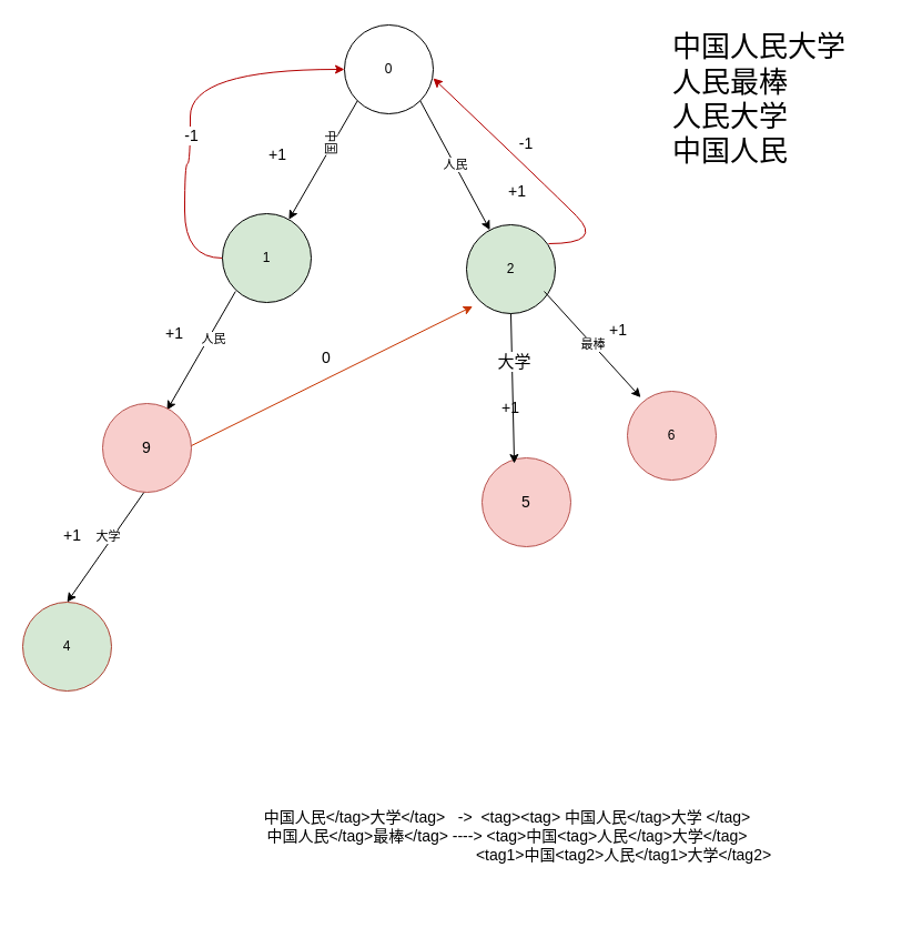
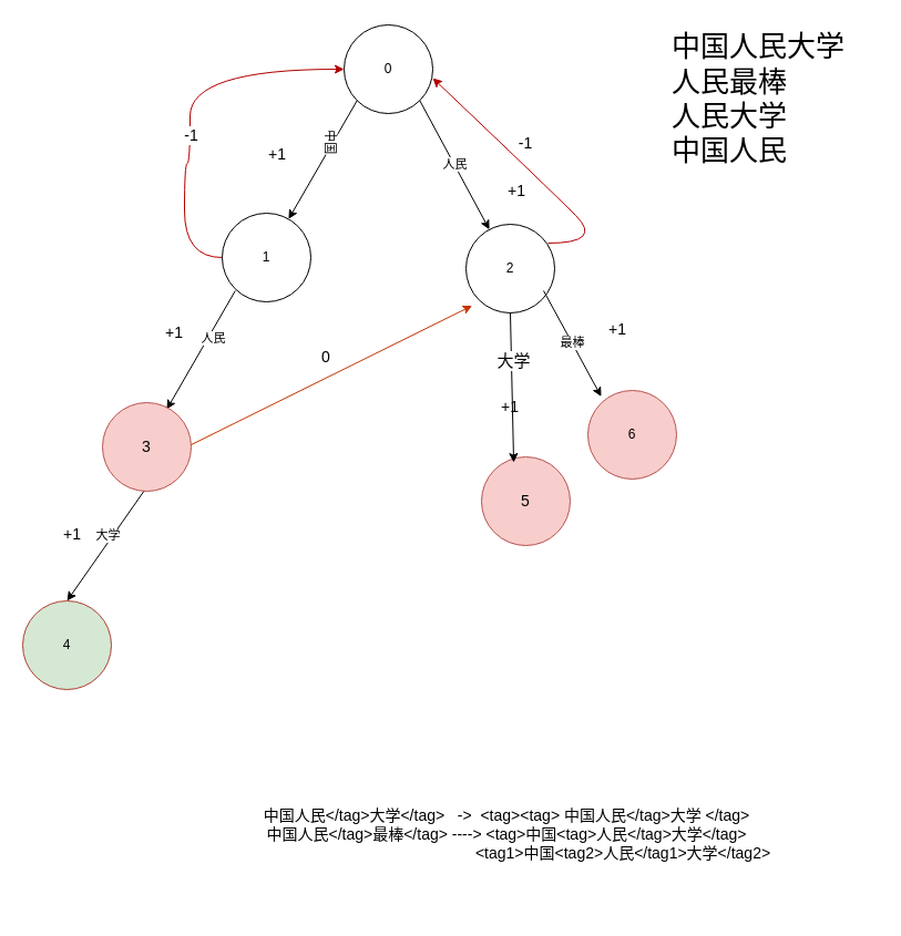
  <mxCell id="0" />
  <mxCell id="1" parent="0" />
  <mxCell id="2" value="0" style="ellipse;whiteSpace=wrap;html=1;aspect=fixed;" parent="1" vertex="1"><mxGeometry x="310" y="22" width="80" height="80" as="geometry" /></mxCell>
  <mxCell id="3" style="edgeStyle=orthogonalEdgeStyle;orthogonalLoop=1;jettySize=auto;html=1;entryX=0;entryY=0.5;entryDx=0;entryDy=0;fontSize=14;curved=1;fillColor=#e51400;strokeColor=#B20000;" parent="1" source="5" target="2" edge="1"><mxGeometry relative="1" as="geometry"><Array as="points"><mxPoint x="166" y="232" /><mxPoint x="166" y="147" /><mxPoint x="171" y="147" /><mxPoint x="171" y="62" /></Array></mxGeometry></mxCell>
  <mxCell id="4" value="-1" style="edgeLabel;html=1;align=center;verticalAlign=middle;resizable=0;points=[];fontSize=14;" parent="3" vertex="1" connectable="0"><mxGeometry x="-0.138" relative="1" as="geometry"><mxPoint as="offset" /></mxGeometry></mxCell>
- <mxCell id="5" value="1" style="ellipse;whiteSpace=wrap;html=1;aspect=fixed;fillColor=#d5e8d4;" parent="1" vertex="1"><mxGeometry x="200" y="192" width="80" height="80" as="geometry" /></mxCell>
+ <mxCell id="5" value="1" style="ellipse;whiteSpace=wrap;html=1;aspect=fixed;" parent="1" vertex="1"><mxGeometry x="200" y="192" width="80" height="80" as="geometry" /></mxCell>
  <mxCell id="6" value="" style="endArrow=classic;html=1;rounded=0;exitX=0;exitY=1;exitDx=0;exitDy=0;" parent="1" source="2" target="5" edge="1"><mxGeometry width="50" height="50" relative="1" as="geometry"><mxPoint x="360" y="302" as="sourcePoint" /><mxPoint x="410" y="252" as="targetPoint" /></mxGeometry></mxCell>
  <mxCell id="7" value="中国" style="edgeLabel;html=1;align=center;verticalAlign=middle;resizable=0;points=[];rotation=90;" parent="6" vertex="1" connectable="0"><mxGeometry x="-0.302" y="-1" relative="1" as="geometry"><mxPoint as="offset" /></mxGeometry></mxCell>
  <mxCell id="8" value="" style="endArrow=classic;html=1;rounded=0;exitX=0;exitY=1;exitDx=0;exitDy=0;" parent="1" edge="1"><mxGeometry width="50" height="50" relative="1" as="geometry"><mxPoint x="211.796" y="262.004" as="sourcePoint" /><mxPoint x="150.005" y="369.036" as="targetPoint" /></mxGeometry></mxCell>
  <mxCell id="9" value="人民" style="edgeLabel;html=1;align=center;verticalAlign=middle;resizable=0;points=[];" parent="8" vertex="1" connectable="0"><mxGeometry x="-0.237" y="4" relative="1" as="geometry"><mxPoint as="offset" /></mxGeometry></mxCell>
  <mxCell id="10" value="4" style="ellipse;whiteSpace=wrap;html=1;aspect=fixed;fillColor=#d5e8d4;strokeColor=#ae4132;" parent="1" vertex="1"><mxGeometry x="20" y="542" width="80" height="80" as="geometry" /></mxCell>
  <mxCell id="11" value="" style="endArrow=classic;html=1;rounded=0;exitX=0.5;exitY=1;exitDx=0;exitDy=0;entryX=0.5;entryY=0;entryDx=0;entryDy=0;" parent="1" target="10" edge="1"><mxGeometry width="50" height="50" relative="1" as="geometry"><mxPoint x="130" y="442" as="sourcePoint" /><mxPoint x="410" y="352" as="targetPoint" /></mxGeometry></mxCell>
  <mxCell id="12" value="大学" style="edgeLabel;html=1;align=center;verticalAlign=middle;resizable=0;points=[];" parent="11" vertex="1" connectable="0"><mxGeometry x="-0.153" y="-4" relative="1" as="geometry"><mxPoint as="offset" /></mxGeometry></mxCell>
- <mxCell id="13" value="2" style="ellipse;whiteSpace=wrap;html=1;aspect=fixed;fillColor=#d5e8d4;" parent="1" vertex="1"><mxGeometry x="420" y="202" width="80" height="80" as="geometry" /></mxCell>
+ <mxCell id="13" value="2" style="ellipse;whiteSpace=wrap;html=1;aspect=fixed;" parent="1" vertex="1"><mxGeometry x="420" y="202" width="80" height="80" as="geometry" /></mxCell>
  <mxCell id="14" value="人民" style="endArrow=classic;html=1;rounded=0;exitX=1;exitY=1;exitDx=0;exitDy=0;" parent="1" source="2" target="13" edge="1"><mxGeometry width="50" height="50" relative="1" as="geometry"><mxPoint x="360" y="402" as="sourcePoint" /><mxPoint x="410" y="352" as="targetPoint" /></mxGeometry></mxCell>
- <mxCell id="15" value="6" style="ellipse;whiteSpace=wrap;html=1;aspect=fixed;fillColor=#f8cecc;strokeColor=#b85450;" parent="1" vertex="1"><mxGeometry x="565" y="352" width="80" height="80" as="geometry" /></mxCell>
+ <mxCell id="15" value="6" style="ellipse;whiteSpace=wrap;html=1;aspect=fixed;fillColor=#f8cecc;strokeColor=#b85450;" parent="1" vertex="1"><mxGeometry x="530" y="352" width="80" height="80" as="geometry" /></mxCell>
  <mxCell id="16" value="最棒" style="endArrow=classic;html=1;rounded=0;exitX=1;exitY=1;exitDx=0;exitDy=0;entryX=0.15;entryY=0.069;entryDx=0;entryDy=0;entryPerimeter=0;" parent="1" target="15" edge="1"><mxGeometry width="50" height="50" relative="1" as="geometry"><mxPoint x="490.004" y="262.004" as="sourcePoint" /><mxPoint x="552.812" y="378.471" as="targetPoint" /></mxGeometry></mxCell>
  <mxCell id="17" value="&lt;h1 style=&quot;font-size: 26px;&quot;&gt;&lt;div style=&quot;font-weight: 400;&quot;&gt;中国人民大学&lt;br&gt;人民最棒&lt;/div&gt;&lt;div style=&quot;font-weight: 400;&quot;&gt;人民大学&lt;br&gt;中国人民&lt;/div&gt;&lt;/h1&gt;" style="text;html=1;strokeColor=none;fillColor=none;spacing=5;spacingTop=-20;whiteSpace=wrap;overflow=hidden;rounded=0;" parent="1" vertex="1"><mxGeometry x="601" y="20" width="190" height="140" as="geometry" /></mxCell>
  <mxCell id="18" value="5" style="ellipse;whiteSpace=wrap;html=1;aspect=fixed;fontSize=14;fillColor=#f8cecc;strokeColor=#b85450;" parent="1" vertex="1"><mxGeometry x="434" y="412" width="80" height="80" as="geometry" /></mxCell>
  <mxCell id="19" value="" style="endArrow=classic;html=1;rounded=0;fontSize=26;entryX=0.363;entryY=0.063;entryDx=0;entryDy=0;entryPerimeter=0;" parent="1" target="18" edge="1"><mxGeometry width="50" height="50" relative="1" as="geometry"><mxPoint x="460" y="282" as="sourcePoint" /><mxPoint x="330" y="332" as="targetPoint" /></mxGeometry></mxCell>
  <mxCell id="20" value="&lt;font style=&quot;font-size: 15px;&quot;&gt;大学&lt;/font&gt;" style="edgeLabel;html=1;align=center;verticalAlign=middle;resizable=0;points=[];fontSize=15;" parent="19" vertex="1" connectable="0"><mxGeometry x="-0.359" y="2" relative="1" as="geometry"><mxPoint as="offset" /></mxGeometry></mxCell>
  <mxCell id="21" value="中国人民&amp;lt;/tag&amp;gt;大学&amp;lt;/tag&amp;gt;&amp;nbsp; &amp;nbsp;-&amp;gt;&amp;nbsp; &amp;lt;tag&amp;gt;&amp;lt;tag&amp;gt; 中国人民&amp;lt;/tag&amp;gt;大学 &amp;lt;/tag&amp;gt;&lt;br&gt;中国人民&amp;lt;/tag&amp;gt;最棒&amp;lt;/tag&amp;gt; ----&amp;gt; &amp;lt;tag&amp;gt;中国&amp;lt;tag&amp;gt;人民&amp;lt;/tag&amp;gt;大学&amp;lt;/tag&amp;gt;&lt;br&gt;&amp;nbsp; &amp;nbsp; &amp;nbsp; &amp;nbsp; &amp;nbsp; &amp;nbsp; &amp;nbsp; &amp;nbsp; &amp;nbsp; &amp;nbsp; &amp;nbsp; &amp;nbsp; &amp;nbsp; &amp;nbsp; &amp;nbsp; &amp;nbsp; &amp;nbsp; &amp;nbsp; &amp;nbsp; &amp;nbsp; &amp;nbsp; &amp;nbsp; &amp;nbsp; &amp;nbsp; &amp;nbsp; &amp;nbsp; &amp;nbsp; &amp;lt;tag1&amp;gt;中国&amp;lt;tag2&amp;gt;人民&amp;lt;/tag1&amp;gt;大学&amp;lt;/tag2&amp;gt;" style="text;html=1;strokeColor=none;fillColor=none;align=center;verticalAlign=middle;whiteSpace=wrap;rounded=0;fontSize=14;" parent="1" vertex="1"><mxGeometry x="159" y="683" width="596" height="140" as="geometry" /></mxCell>
  <mxCell id="22" value="" style="endArrow=classic;html=1;rounded=0;fontSize=14;exitX=1;exitY=0.5;exitDx=0;exitDy=0;entryX=0.069;entryY=0.919;entryDx=0;entryDy=0;entryPerimeter=0;fillColor=#fa6800;strokeColor=#C73500;" parent="1" target="13" edge="1"><mxGeometry width="50" height="50" relative="1" as="geometry"><mxPoint x="170" y="402" as="sourcePoint" /><mxPoint x="236" y="370" as="targetPoint" /></mxGeometry></mxCell>
  <mxCell id="23" value="+1" style="text;html=1;strokeColor=none;fillColor=none;align=center;verticalAlign=middle;whiteSpace=wrap;rounded=0;fontSize=14;" parent="1" vertex="1"><mxGeometry x="220" y="124" width="60" height="30" as="geometry" /></mxCell>
  <mxCell id="24" value="+1" style="text;html=1;strokeColor=none;fillColor=none;align=center;verticalAlign=middle;whiteSpace=wrap;rounded=0;fontSize=14;" parent="1" vertex="1"><mxGeometry x="127" y="285" width="60" height="30" as="geometry" /></mxCell>
  <mxCell id="25" value="0" style="text;html=1;strokeColor=none;fillColor=none;align=center;verticalAlign=middle;whiteSpace=wrap;rounded=0;fontSize=14;" parent="1" vertex="1"><mxGeometry x="264" y="307" width="60" height="30" as="geometry" /></mxCell>
  <mxCell id="26" value="+1" style="text;html=1;strokeColor=none;fillColor=none;align=center;verticalAlign=middle;whiteSpace=wrap;rounded=0;fontSize=14;" parent="1" vertex="1"><mxGeometry x="436" y="157" width="60" height="30" as="geometry" /></mxCell>
  <mxCell id="27" value="+1" style="text;html=1;strokeColor=none;fillColor=none;align=center;verticalAlign=middle;whiteSpace=wrap;rounded=0;fontSize=14;" parent="1" vertex="1"><mxGeometry x="430" y="352" width="60" height="30" as="geometry" /></mxCell>
  <mxCell id="28" value="+1" style="text;html=1;strokeColor=none;fillColor=none;align=center;verticalAlign=middle;whiteSpace=wrap;rounded=0;fontSize=14;" parent="1" vertex="1"><mxGeometry x="527" y="282" width="60" height="30" as="geometry" /></mxCell>
  <mxCell id="29" value="" style="curved=1;endArrow=classic;html=1;fontSize=14;entryX=1;entryY=0.6;entryDx=0;entryDy=0;entryPerimeter=0;fillColor=#e51400;strokeColor=#B20000;" parent="1" target="2" edge="1"><mxGeometry width="50" height="50" relative="1" as="geometry"><mxPoint x="494" y="219" as="sourcePoint" /><mxPoint x="544" y="169" as="targetPoint" /><Array as="points"><mxPoint x="544" y="219" /><mxPoint x="494" y="169" /></Array></mxGeometry></mxCell>
  <mxCell id="30" value="-1" style="text;html=1;strokeColor=none;fillColor=none;align=center;verticalAlign=middle;whiteSpace=wrap;rounded=0;fontSize=14;" parent="1" vertex="1"><mxGeometry x="444" y="114" width="60" height="30" as="geometry" /></mxCell>
  <mxCell id="31" value="+1" style="text;html=1;strokeColor=none;fillColor=none;align=center;verticalAlign=middle;whiteSpace=wrap;rounded=0;fontSize=14;" parent="1" vertex="1"><mxGeometry x="35" y="467" width="60" height="30" as="geometry" /></mxCell>
- <mxCell id="32" value="9" style="ellipse;whiteSpace=wrap;html=1;aspect=fixed;fontSize=14;fillColor=#f8cecc;strokeColor=#b85450;" parent="1" vertex="1"><mxGeometry x="92" y="363" width="80" height="80" as="geometry" /></mxCell>
+ <mxCell id="32" value="3" style="ellipse;whiteSpace=wrap;html=1;aspect=fixed;fontSize=14;fillColor=#f8cecc;strokeColor=#b85450;" parent="1" vertex="1"><mxGeometry x="92" y="363" width="80" height="80" as="geometry" /></mxCell>
